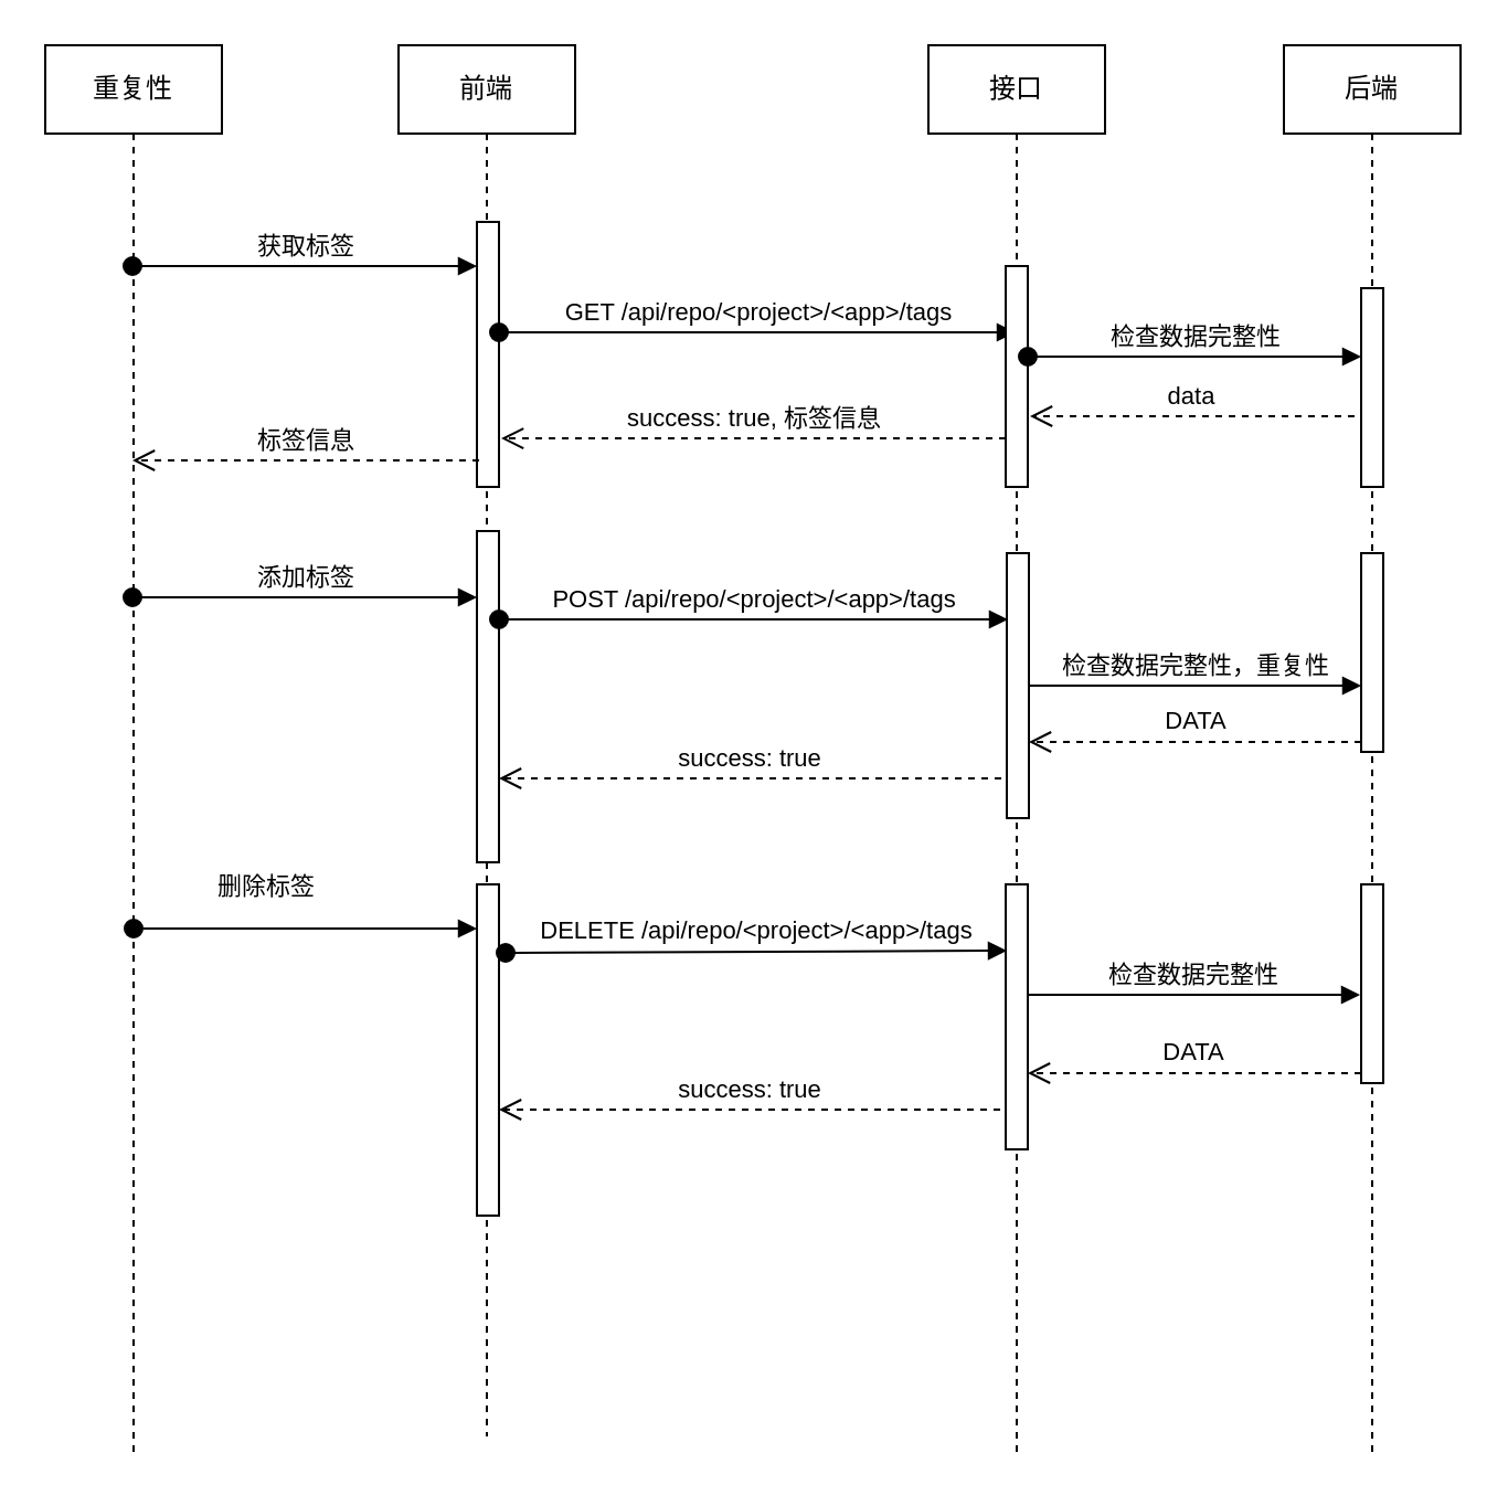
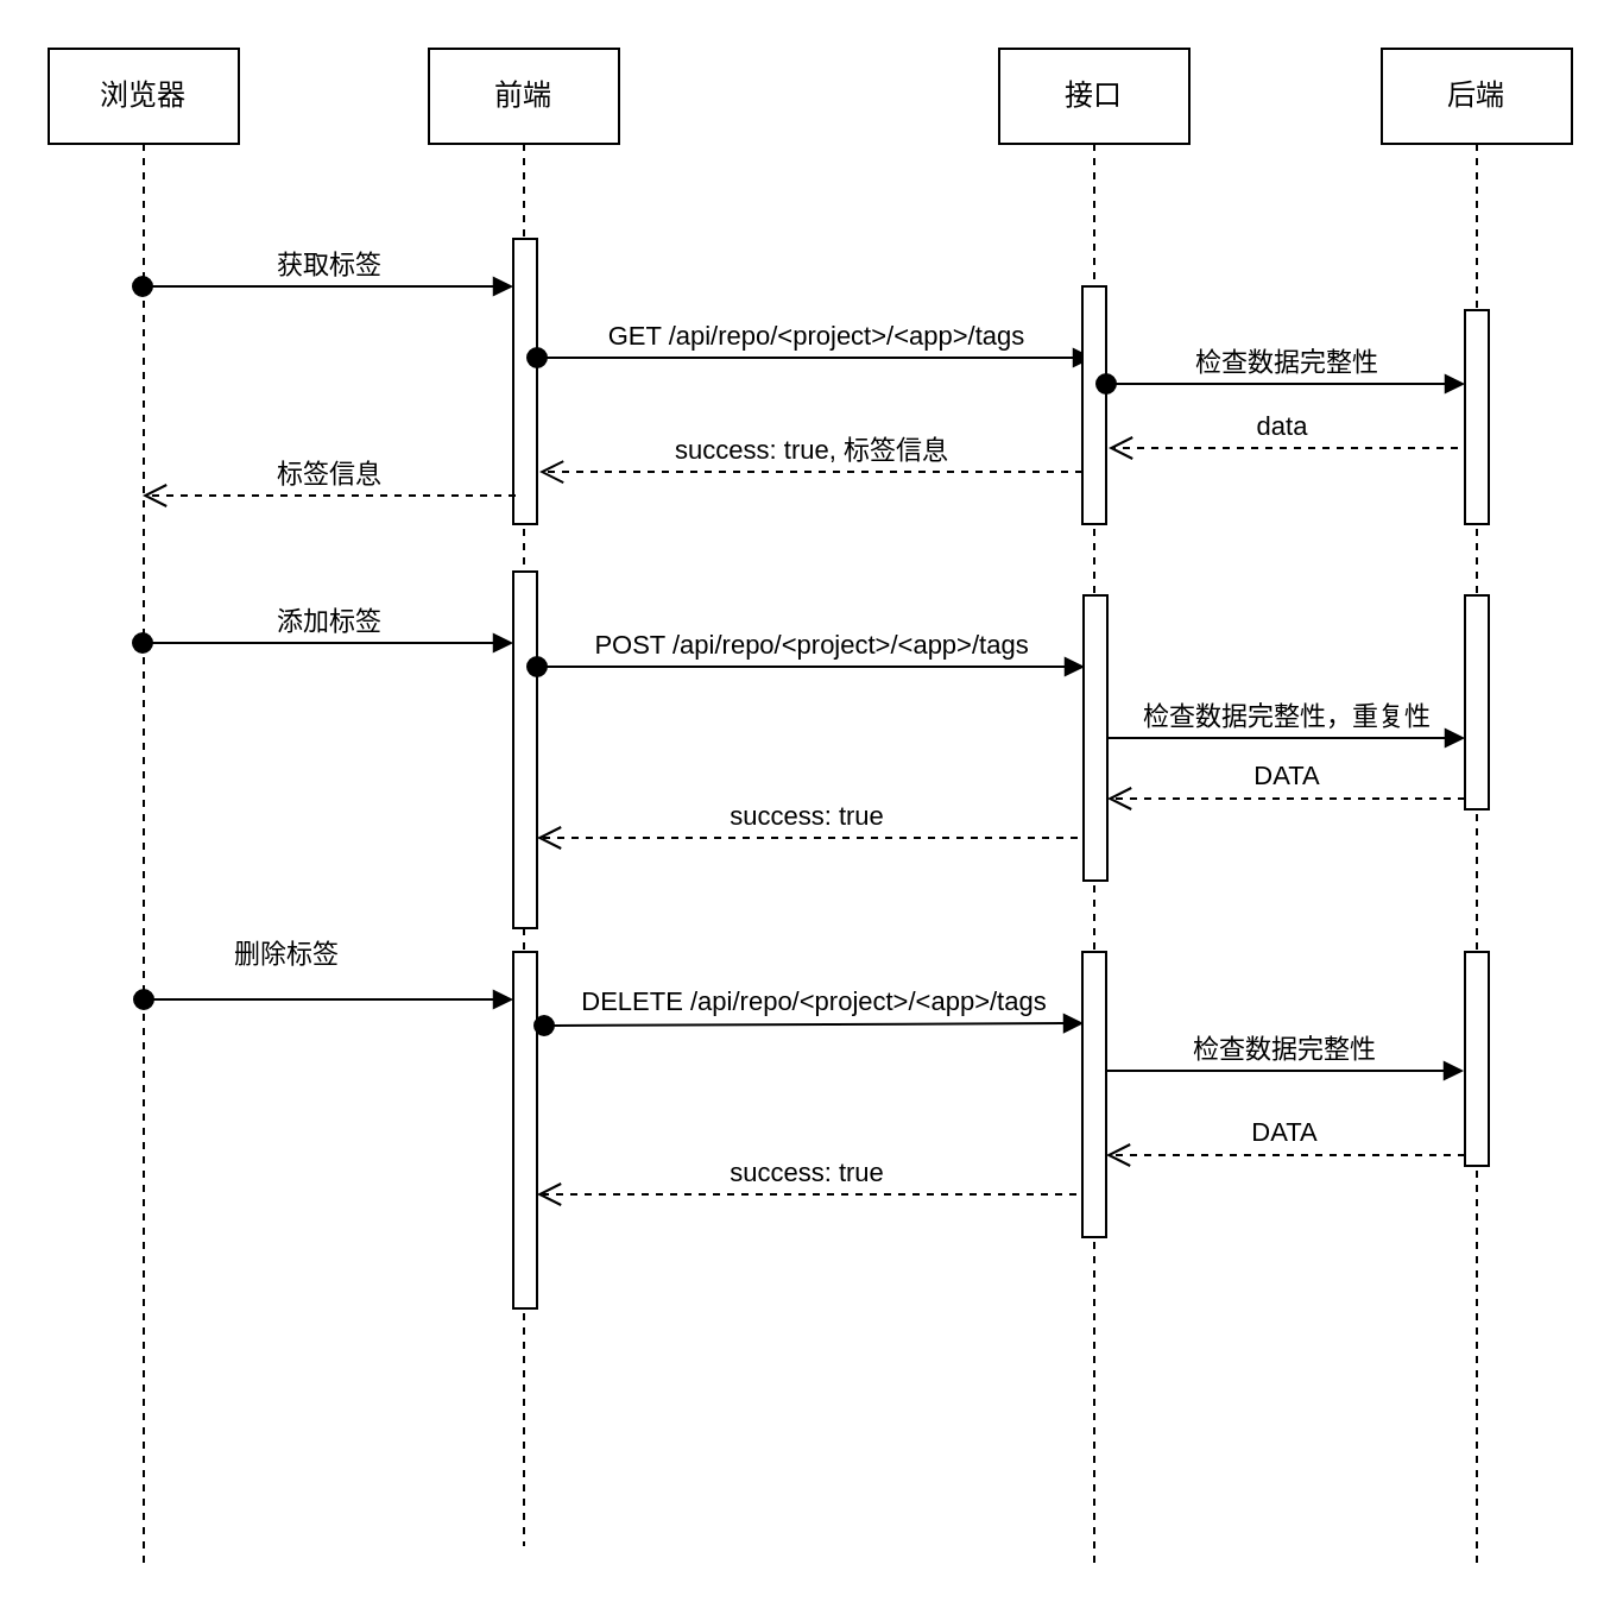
  <mxCell id="0" />
  <mxCell id="1" parent="0" />
  <mxCell id="2" value="前端" style="shape=umlLifeline;perimeter=lifelinePerimeter;whiteSpace=wrap;html=1;container=1;collapsible=0;recursiveResize=0;outlineConnect=0;" vertex="1" parent="1"><mxGeometry x="180" y="20" width="80" height="630" as="geometry" /></mxCell>
  <mxCell id="3" value="" style="html=1;points=[];perimeter=orthogonalPerimeter;" vertex="1" parent="2"><mxGeometry x="35.5" y="380" width="10" height="150" as="geometry" /></mxCell>
  <mxCell id="4" value="" style="html=1;points=[];perimeter=orthogonalPerimeter;" vertex="1" parent="2"><mxGeometry x="35.5" y="80" width="10" height="120" as="geometry" /></mxCell>
  <mxCell id="5" value="" style="html=1;points=[];perimeter=orthogonalPerimeter;" vertex="1" parent="2"><mxGeometry x="35.5" y="220" width="10" height="150" as="geometry" /></mxCell>
  <mxCell id="6" value="后端" style="shape=umlLifeline;perimeter=lifelinePerimeter;whiteSpace=wrap;html=1;container=1;collapsible=0;recursiveResize=0;outlineConnect=0;" vertex="1" parent="1"><mxGeometry x="581" y="20" width="80" height="640" as="geometry" /></mxCell>
  <mxCell id="7" value="" style="html=1;points=[];perimeter=orthogonalPerimeter;" vertex="1" parent="6"><mxGeometry x="35" y="110" width="10" height="90" as="geometry" /></mxCell>
  <mxCell id="8" value="" style="html=1;points=[];perimeter=orthogonalPerimeter;" vertex="1" parent="6"><mxGeometry x="35" y="230" width="10" height="90" as="geometry" /></mxCell>
- <mxCell id="9" value="重复性" style="shape=umlLifeline;perimeter=lifelinePerimeter;whiteSpace=wrap;html=1;container=1;collapsible=0;recursiveResize=0;outlineConnect=0;" vertex="1" parent="1"><mxGeometry x="20" y="20" width="80" height="640" as="geometry" /></mxCell>
+ <mxCell id="9" value="浏览器" style="shape=umlLifeline;perimeter=lifelinePerimeter;whiteSpace=wrap;html=1;container=1;collapsible=0;recursiveResize=0;outlineConnect=0;" vertex="1" parent="1"><mxGeometry x="20" y="20" width="80" height="640" as="geometry" /></mxCell>
  <mxCell id="10" value="获取标签" style="html=1;verticalAlign=bottom;startArrow=oval;endArrow=block;startSize=8;" edge="1" parent="1" source="9" target="4"><mxGeometry relative="1" as="geometry"><mxPoint x="70" y="120" as="sourcePoint" /><Array as="points"><mxPoint x="190.5" y="120" /></Array></mxGeometry></mxCell>
  <mxCell id="11" value="GET /api/repo/&amp;lt;project&amp;gt;/&amp;lt;app&amp;gt;/tags" style="html=1;verticalAlign=bottom;startArrow=oval;startFill=1;endArrow=block;startSize=8;" edge="1" parent="1" source="4" target="14"><mxGeometry width="60" relative="1" as="geometry"><mxPoint x="250" y="150" as="sourcePoint" /><mxPoint x="400" y="170" as="targetPoint" /><Array as="points"><mxPoint x="370" y="150" /></Array></mxGeometry></mxCell>
  <mxCell id="12" value="success: true, 标签信息" style="html=1;verticalAlign=bottom;endArrow=open;dashed=1;endSize=8;entryX=1.1;entryY=0.817;entryDx=0;entryDy=0;entryPerimeter=0;" edge="1" parent="1" source="15" target="4"><mxGeometry relative="1" as="geometry"><mxPoint x="414" y="200" as="sourcePoint" /><mxPoint x="225" y="208" as="targetPoint" /></mxGeometry></mxCell>
  <mxCell id="13" value="添加标签" style="html=1;verticalAlign=bottom;startArrow=oval;endArrow=block;startSize=8;" edge="1" parent="1" target="5"><mxGeometry relative="1" as="geometry"><mxPoint x="59.5" y="270" as="sourcePoint" /><Array as="points"><mxPoint x="130" y="270" /></Array></mxGeometry></mxCell>
  <mxCell id="14" value="接口" style="shape=umlLifeline;perimeter=lifelinePerimeter;whiteSpace=wrap;html=1;container=1;collapsible=0;recursiveResize=0;outlineConnect=0;" vertex="1" parent="1"><mxGeometry x="420" y="20" width="80" height="640" as="geometry" /></mxCell>
  <mxCell id="15" value="" style="html=1;points=[];perimeter=orthogonalPerimeter;" vertex="1" parent="14"><mxGeometry x="35" y="100" width="10" height="100" as="geometry" /></mxCell>
  <mxCell id="16" value="" style="html=1;points=[];perimeter=orthogonalPerimeter;" vertex="1" parent="14"><mxGeometry x="35.5" y="230" width="10" height="120" as="geometry" /></mxCell>
  <mxCell id="17" value="" style="html=1;points=[];perimeter=orthogonalPerimeter;" vertex="1" parent="14"><mxGeometry x="35" y="380" width="10" height="120" as="geometry" /></mxCell>
  <mxCell id="18" value="检查数据完整性" style="html=1;verticalAlign=bottom;startArrow=oval;endArrow=block;startSize=8;exitX=1;exitY=0.41;exitDx=0;exitDy=0;exitPerimeter=0;" edge="1" parent="1" source="15" target="7"><mxGeometry relative="1" as="geometry"><mxPoint x="430" y="160" as="sourcePoint" /></mxGeometry></mxCell>
  <mxCell id="19" value="data" style="html=1;verticalAlign=bottom;endArrow=open;dashed=1;endSize=8;entryX=1.1;entryY=0.68;entryDx=0;entryDy=0;entryPerimeter=0;exitX=-0.3;exitY=0.644;exitDx=0;exitDy=0;exitPerimeter=0;" edge="1" parent="1" source="7" target="15"><mxGeometry relative="1" as="geometry"><mxPoint x="480" y="250" as="sourcePoint" /><mxPoint x="460" y="210" as="targetPoint" /></mxGeometry></mxCell>
  <mxCell id="20" value="success: true" style="html=1;verticalAlign=bottom;endArrow=open;dashed=1;endSize=8;exitX=-0.25;exitY=0.85;exitDx=0;exitDy=0;exitPerimeter=0;" edge="1" parent="1" source="16" target="5"><mxGeometry relative="1" as="geometry"><mxPoint x="414.5" y="331" as="sourcePoint" /><mxPoint x="250" y="352" as="targetPoint" /></mxGeometry></mxCell>
  <mxCell id="21" value="标签信息" style="html=1;verticalAlign=bottom;endArrow=open;dashed=1;endSize=8;exitX=0.1;exitY=0.9;exitDx=0;exitDy=0;exitPerimeter=0;" edge="1" parent="1" source="4" target="9"><mxGeometry relative="1" as="geometry"><mxPoint x="550" y="270" as="sourcePoint" /><mxPoint x="470" y="270" as="targetPoint" /></mxGeometry></mxCell>
  <mxCell id="22" value="删除标签" style="html=1;verticalAlign=bottom;startArrow=oval;endArrow=block;startSize=8;" edge="1" parent="1" target="3"><mxGeometry x="-0.096" y="15" relative="1" as="geometry"><mxPoint x="60" y="420" as="sourcePoint" /><Array as="points"><mxPoint x="130.5" y="420" /></Array><mxPoint x="-10" y="5" as="offset" /></mxGeometry></mxCell>
  <mxCell id="23" value="" style="html=1;points=[];perimeter=orthogonalPerimeter;" vertex="1" parent="1"><mxGeometry x="616" y="400" width="10" height="90" as="geometry" /></mxCell>
  <mxCell id="24" value="DELETE /api/repo/&amp;lt;project&amp;gt;/&amp;lt;app&amp;gt;/tags" style="html=1;verticalAlign=bottom;startArrow=oval;endArrow=block;startSize=8;entryX=0.05;entryY=0.25;entryDx=0;entryDy=0;entryPerimeter=0;" edge="1" parent="1" target="17"><mxGeometry relative="1" as="geometry"><mxPoint x="228.5" y="431" as="sourcePoint" /></mxGeometry></mxCell>
  <mxCell id="25" value="检查数据完整性" style="html=1;verticalAlign=bottom;endArrow=block;" edge="1" parent="1" source="17"><mxGeometry relative="1" as="geometry"><mxPoint x="11" y="370" as="sourcePoint" /><mxPoint x="615.5" y="450" as="targetPoint" /></mxGeometry></mxCell>
  <mxCell id="26" value="DATA" style="html=1;verticalAlign=bottom;endArrow=open;dashed=1;endSize=8;exitX=0;exitY=0.95;" edge="1" parent="1" source="23" target="17"><mxGeometry relative="1" as="geometry"><mxPoint x="440" y="485" as="targetPoint" /></mxGeometry></mxCell>
  <mxCell id="27" value="success: true" style="html=1;verticalAlign=bottom;endArrow=open;dashed=1;endSize=8;exitX=-0.25;exitY=0.85;exitDx=0;exitDy=0;exitPerimeter=0;" edge="1" parent="1" source="17" target="3"><mxGeometry relative="1" as="geometry"><mxPoint x="415" y="481" as="sourcePoint" /><mxPoint x="250" y="502" as="targetPoint" /></mxGeometry></mxCell>
  <mxCell id="28" value="DATA" style="html=1;verticalAlign=bottom;endArrow=open;dashed=1;endSize=8;exitX=0;exitY=0.95;" edge="1" parent="1" source="8" target="16"><mxGeometry relative="1" as="geometry"><mxPoint x="476" y="336" as="targetPoint" /></mxGeometry></mxCell>
  <mxCell id="29" value="检查数据完整性，重复性" style="html=1;verticalAlign=bottom;endArrow=block;" edge="1" parent="1" source="16" target="8"><mxGeometry relative="1" as="geometry"><mxPoint x="476" y="300" as="sourcePoint" /><mxPoint x="600" y="300" as="targetPoint" /></mxGeometry></mxCell>
  <mxCell id="30" value="POST /api/repo/&amp;lt;project&amp;gt;/&amp;lt;app&amp;gt;/tags" style="html=1;verticalAlign=bottom;startArrow=oval;endArrow=block;startSize=8;entryX=0.05;entryY=0.25;entryDx=0;entryDy=0;entryPerimeter=0;" edge="1" parent="1" target="16" source="5"><mxGeometry relative="1" as="geometry"><mxPoint x="286" y="280" as="sourcePoint" /></mxGeometry></mxCell>
